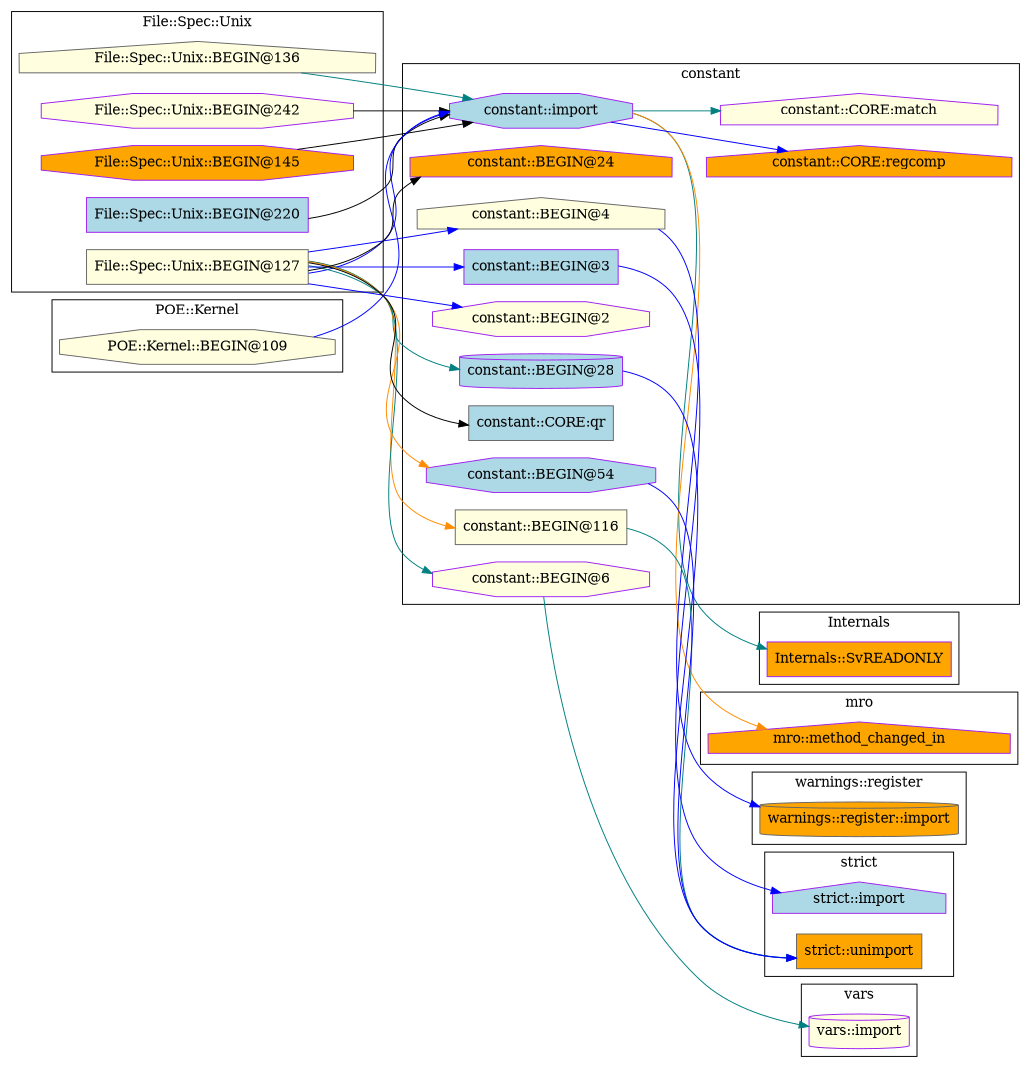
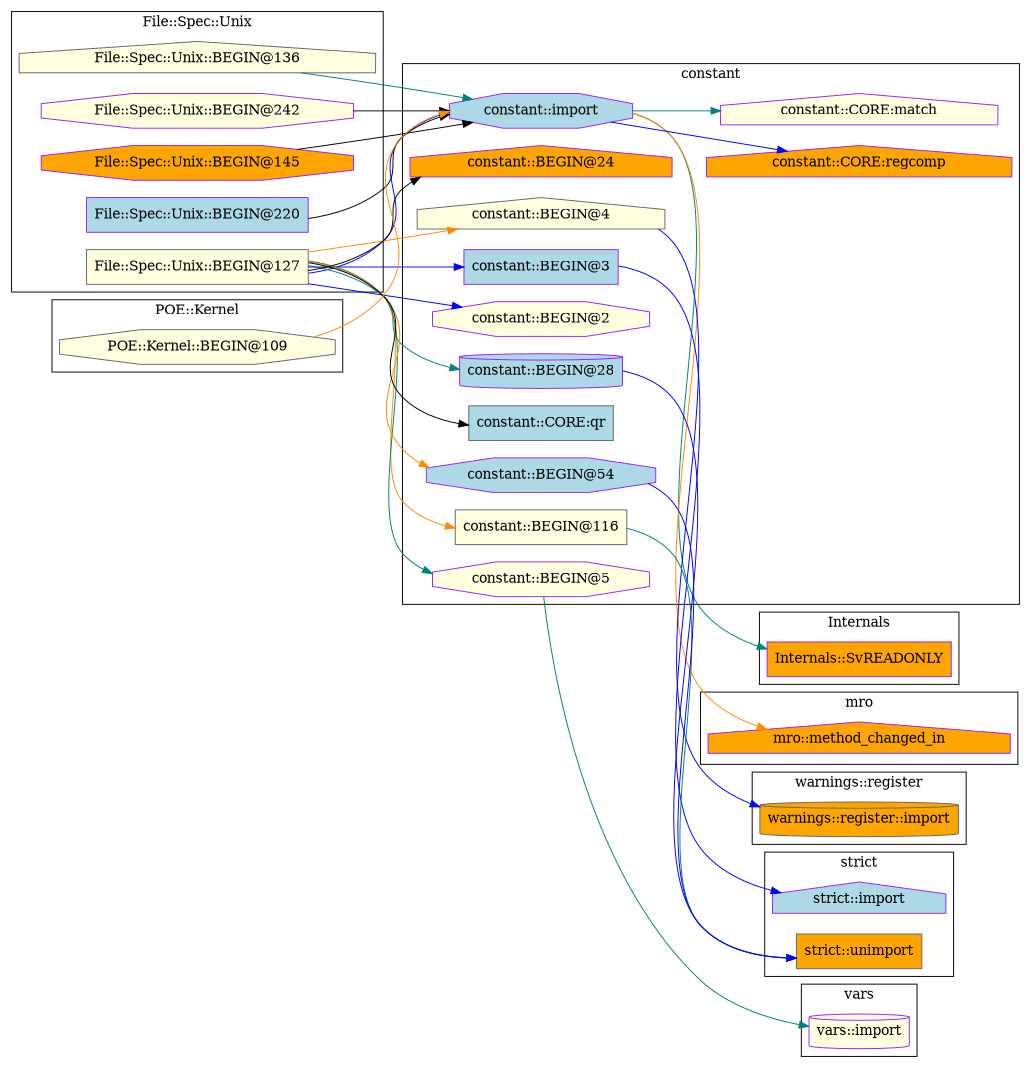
  digraph {
    rankdir=LR
    node [color=purple fillcolor=lightyellow shape=house style=filled]
    edge [color=blue]
    "File::Spec::Unix::BEGIN@136" [color=gray40]
    "File::Spec::Unix::BEGIN@242" [shape=octagon]
    "File::Spec::Unix::BEGIN@127" [color=gray40 shape=box]
    "File::Spec::Unix::BEGIN@145" [fillcolor=orange shape=octagon]
    "File::Spec::Unix::BEGIN@220" [fillcolor=lightblue shape=box]
    "Internals::SvREADONLY" [fillcolor=orange shape=box]
    "mro::method_changed_in" [fillcolor=orange]
    "strict::import" [fillcolor=lightblue]
    "strict::unimport" [color=gray40 fillcolor=orange shape=box]
    "vars::import" [shape=cylinder]
    "warnings::register::import" [color=gray40 fillcolor=orange shape=cylinder]
    "POE::Kernel::BEGIN@109" [color=gray40 shape=octagon]
    "constant::CORE:regcomp" [fillcolor=orange]
    "constant::import" [fillcolor=lightblue shape=octagon]
    "constant::BEGIN@4" [color=gray40]
    "constant::BEGIN@28" [fillcolor=lightblue shape=cylinder]
    "constant::BEGIN@3" [fillcolor=lightblue shape=box]
    "constant::BEGIN@116" [color=gray40 shape=box]
-   "constant::BEGIN@6" [shape=octagon]
+   "constant::BEGIN@6" [shape=octagon label="constant::BEGIN@5"]
    "constant::BEGIN@2" [shape=octagon]
    "constant::CORE:match"
    "constant::BEGIN@54" [fillcolor=lightblue shape=octagon]
    "constant::CORE:qr" [color=gray40 fillcolor=lightblue shape=box]
    "constant::BEGIN@24" [fillcolor=orange]
    subgraph cluster_1 {
      label="File::Spec::Unix"
      "File::Spec::Unix::BEGIN@136"
      "File::Spec::Unix::BEGIN@242"
      "File::Spec::Unix::BEGIN@127"
      "File::Spec::Unix::BEGIN@145"
      "File::Spec::Unix::BEGIN@220"
    }
    subgraph cluster_2 {
      label=Internals
      "Internals::SvREADONLY"
    }
    subgraph cluster_3 {
      label=mro
      "mro::method_changed_in"
    }
    subgraph cluster_4 {
      label="strict"
      "strict::import"
      "strict::unimport"
    }
    subgraph cluster_5 {
      label=vars
      "vars::import"
    }
    subgraph cluster_6 {
      label="warnings::register"
      "warnings::register::import"
    }
    subgraph cluster_7 {
      label="POE::Kernel"
      "POE::Kernel::BEGIN@109"
    }
    subgraph cluster_8 {
      label=constant
      "constant::CORE:regcomp"
      "constant::import"
      "constant::BEGIN@4"
      "constant::BEGIN@28"
      "constant::BEGIN@3"
      "constant::BEGIN@116"
      "constant::BEGIN@6"
      "constant::BEGIN@2"
      "constant::CORE:match"
      "constant::BEGIN@54"
      "constant::CORE:qr"
      "constant::BEGIN@24"
    }
    "File::Spec::Unix::BEGIN@136" -> "constant::import" [color=teal]
    "File::Spec::Unix::BEGIN@242" -> "constant::import" [color=black]
    "File::Spec::Unix::BEGIN@127" -> "constant::import"
-   "File::Spec::Unix::BEGIN@127" -> "constant::BEGIN@4"
+   "File::Spec::Unix::BEGIN@127" -> "constant::BEGIN@4" [color=darkorange]
    "File::Spec::Unix::BEGIN@127" -> "constant::BEGIN@28" [color=teal]
    "File::Spec::Unix::BEGIN@127" -> "constant::BEGIN@3"
    "File::Spec::Unix::BEGIN@127" -> "constant::BEGIN@116" [color=darkorange]
    "File::Spec::Unix::BEGIN@127" -> "constant::BEGIN@6" [color=teal]
    "File::Spec::Unix::BEGIN@127" -> "constant::BEGIN@2"
    "File::Spec::Unix::BEGIN@127" -> "constant::BEGIN@54" [color=darkorange]
    "File::Spec::Unix::BEGIN@127" -> "constant::CORE:qr" [color=black]
    "File::Spec::Unix::BEGIN@127" -> "constant::BEGIN@24" [color=black]
    "File::Spec::Unix::BEGIN@145" -> "constant::import" [color=black]
    "File::Spec::Unix::BEGIN@220" -> "constant::import" [color=black]
-   "POE::Kernel::BEGIN@109" -> "constant::import"
+   "POE::Kernel::BEGIN@109" -> "constant::import" [color=darkorange]
    "constant::import" -> "Internals::SvREADONLY" [color=teal]
    "constant::import" -> "mro::method_changed_in" [color=darkorange]
    "constant::import" -> "constant::CORE:regcomp"
    "constant::import" -> "constant::CORE:match" [color=teal]
    "constant::BEGIN@4" -> "warnings::register::import"
    "constant::BEGIN@28" -> "strict::unimport"
    "constant::BEGIN@3" -> "strict::import"
    "constant::BEGIN@116" -> "strict::unimport" [color=teal]
    "constant::BEGIN@6" -> "vars::import" [color=teal]
    "constant::BEGIN@54" -> "strict::unimport"
  }
